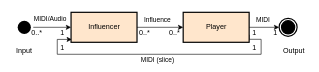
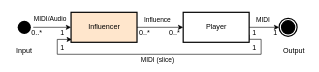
  <mxCell id="0" />
  <mxCell id="1" parent="0" />
  <mxCell id="2" style="edgeStyle=orthogonalEdgeStyle;rounded=0;orthogonalLoop=1;jettySize=auto;html=1;entryX=0;entryY=0.5;entryDx=0;entryDy=0;exitX=1;exitY=0.5;exitDx=0;exitDy=0;" parent="1" target="7" edge="1" source="4"><mxGeometry relative="1" as="geometry"><mxPoint x="160" y="-30" as="sourcePoint" /></mxGeometry></mxCell>
  <mxCell id="3" value="MIDI/Audio" style="edgeLabel;html=1;align=center;verticalAlign=middle;resizable=0;points=[];" parent="2" vertex="1" connectable="0"><mxGeometry x="-0.171" y="-1" relative="1" as="geometry"><mxPoint x="1" y="-16" as="offset" /></mxGeometry></mxCell>
  <mxCell id="4" value="" style="ellipse;html=1;shape=startState;fillColor=#000000;strokeColor=none;" parent="1" vertex="1"><mxGeometry x="25" y="30" width="30" height="30" as="geometry" /></mxCell>
  <mxCell id="5" value="" style="ellipse;html=1;shape=endState;fillColor=#000000;strokeColor=#000000;strokeWidth=2;" parent="1" vertex="1"><mxGeometry x="465" y="30" width="30" height="30" as="geometry" /></mxCell>
  <mxCell id="6" style="edgeStyle=orthogonalEdgeStyle;rounded=0;orthogonalLoop=1;jettySize=auto;html=1;exitX=0.012;exitY=0.904;exitDx=0;exitDy=0;entryX=1;entryY=0.75;entryDx=0;entryDy=0;startArrow=classic;startFill=1;endArrow=none;endFill=0;exitPerimeter=0;" parent="1" source="7" target="10" edge="1"><mxGeometry relative="1" as="geometry"><mxPoint x="445" y="45" as="targetPoint" /><Array as="points"><mxPoint x="95" y="65" /><mxPoint x="95" y="90" /><mxPoint x="435" y="90" /><mxPoint x="435" y="65" /><mxPoint x="415" y="65" /></Array></mxGeometry></mxCell>
  <mxCell id="7" value="Influencer" style="html=1;strokeColor=#000000;strokeWidth=2;rounded=0;fillColor=#ffe6cc;" parent="1" vertex="1"><mxGeometry x="118" y="20" width="110" height="50" as="geometry" /></mxCell>
  <mxCell id="8" style="edgeStyle=orthogonalEdgeStyle;rounded=0;orthogonalLoop=1;jettySize=auto;html=1;exitX=1;exitY=0.5;exitDx=0;exitDy=0;entryX=0;entryY=0.5;entryDx=0;entryDy=0;" parent="1" source="10" edge="1" target="5"><mxGeometry relative="1" as="geometry"><mxPoint x="160" y="210" as="targetPoint" /></mxGeometry></mxCell>
  <mxCell id="9" style="edgeStyle=orthogonalEdgeStyle;rounded=1;orthogonalLoop=1;jettySize=auto;html=1;exitX=0;exitY=0.5;exitDx=0;exitDy=0;entryX=1;entryY=0.5;entryDx=0;entryDy=0;startArrow=classic;startFill=1;endArrow=none;endFill=0;" parent="1" source="10" target="7" edge="1"><mxGeometry relative="1" as="geometry" /></mxCell>
- <mxCell id="10" value="Player" style="html=1;strokeColor=#000000;strokeWidth=2;rounded=0;fillColor=#ffe6cc;" parent="1" vertex="1"><mxGeometry x="305" y="20" width="110" height="50" as="geometry" /></mxCell>
+ <mxCell id="10" value="Player" style="html=1;strokeColor=#000000;strokeWidth=2;rounded=0;" parent="1" vertex="1"><mxGeometry x="305" y="20" width="110" height="50" as="geometry" /></mxCell>
  <mxCell id="11" value="Input" style="text;html=1;strokeColor=none;fillColor=none;align=center;verticalAlign=middle;whiteSpace=wrap;rounded=0;" parent="1" vertex="1"><mxGeometry x="20" y="75" width="40" height="20" as="geometry" /></mxCell>
  <mxCell id="12" value="Output" style="text;html=1;strokeColor=none;fillColor=none;align=center;verticalAlign=middle;whiteSpace=wrap;rounded=0;" parent="1" vertex="1"><mxGeometry x="470" y="75" width="40" height="20" as="geometry" /></mxCell>
  <mxCell id="13" value="Influence" style="edgeLabel;html=1;align=center;verticalAlign=middle;resizable=0;points=[];" parent="1" vertex="1" connectable="0"><mxGeometry x="295" y="30" as="geometry"><mxPoint x="-34" y="1" as="offset" /></mxGeometry></mxCell>
  <mxCell id="14" value="MIDI" style="edgeLabel;html=1;align=center;verticalAlign=middle;resizable=0;points=[];" parent="1" vertex="1" connectable="0"><mxGeometry x="471" y="30" as="geometry"><mxPoint x="-34" y="1" as="offset" /></mxGeometry></mxCell>
  <mxCell id="15" value="MIDI (slice)" style="edgeLabel;html=1;align=center;verticalAlign=middle;resizable=0;points=[];" parent="1" vertex="1" connectable="0"><mxGeometry x="295" y="98" as="geometry"><mxPoint x="-34" y="1" as="offset" /></mxGeometry></mxCell>
  <mxCell id="16" value="0..*" style="text;html=1;strokeColor=none;fillColor=none;align=center;verticalAlign=middle;whiteSpace=wrap;rounded=0;" parent="1" vertex="1"><mxGeometry x="221" y="44" width="40" height="20" as="geometry" /></mxCell>
  <mxCell id="17" value="0..*" style="text;html=1;strokeColor=none;fillColor=none;align=center;verticalAlign=middle;whiteSpace=wrap;rounded=0;" parent="1" vertex="1"><mxGeometry x="41" y="44" width="40" height="20" as="geometry" /></mxCell>
  <mxCell id="18" value="0..*" style="text;html=1;strokeColor=none;fillColor=none;align=center;verticalAlign=middle;whiteSpace=wrap;rounded=0;" parent="1" vertex="1"><mxGeometry x="271" y="44" width="40" height="20" as="geometry" /></mxCell>
  <mxCell id="19" value="1" style="text;html=1;strokeColor=none;fillColor=none;align=center;verticalAlign=middle;whiteSpace=wrap;rounded=0;" parent="1" vertex="1"><mxGeometry x="404" y="70" width="40" height="20" as="geometry" /></mxCell>
  <mxCell id="20" value="1" style="text;html=1;strokeColor=none;fillColor=none;align=center;verticalAlign=middle;whiteSpace=wrap;rounded=0;" parent="1" vertex="1"><mxGeometry x="84" y="70" width="40" height="20" as="geometry" /></mxCell>
  <mxCell id="21" value="1" style="text;html=1;strokeColor=none;fillColor=none;align=center;verticalAlign=middle;whiteSpace=wrap;rounded=0;" parent="1" vertex="1"><mxGeometry x="404" y="44" width="40" height="20" as="geometry" /></mxCell>
  <mxCell id="22" value="1" style="text;html=1;strokeColor=none;fillColor=none;align=center;verticalAlign=middle;whiteSpace=wrap;rounded=0;" parent="1" vertex="1"><mxGeometry x="84" y="44" width="40" height="20" as="geometry" /></mxCell>
  <mxCell id="23" value="1" style="text;html=1;strokeColor=none;fillColor=none;align=center;verticalAlign=middle;whiteSpace=wrap;rounded=0;" parent="1" vertex="1"><mxGeometry x="439" y="45" width="40" height="20" as="geometry" /></mxCell>
